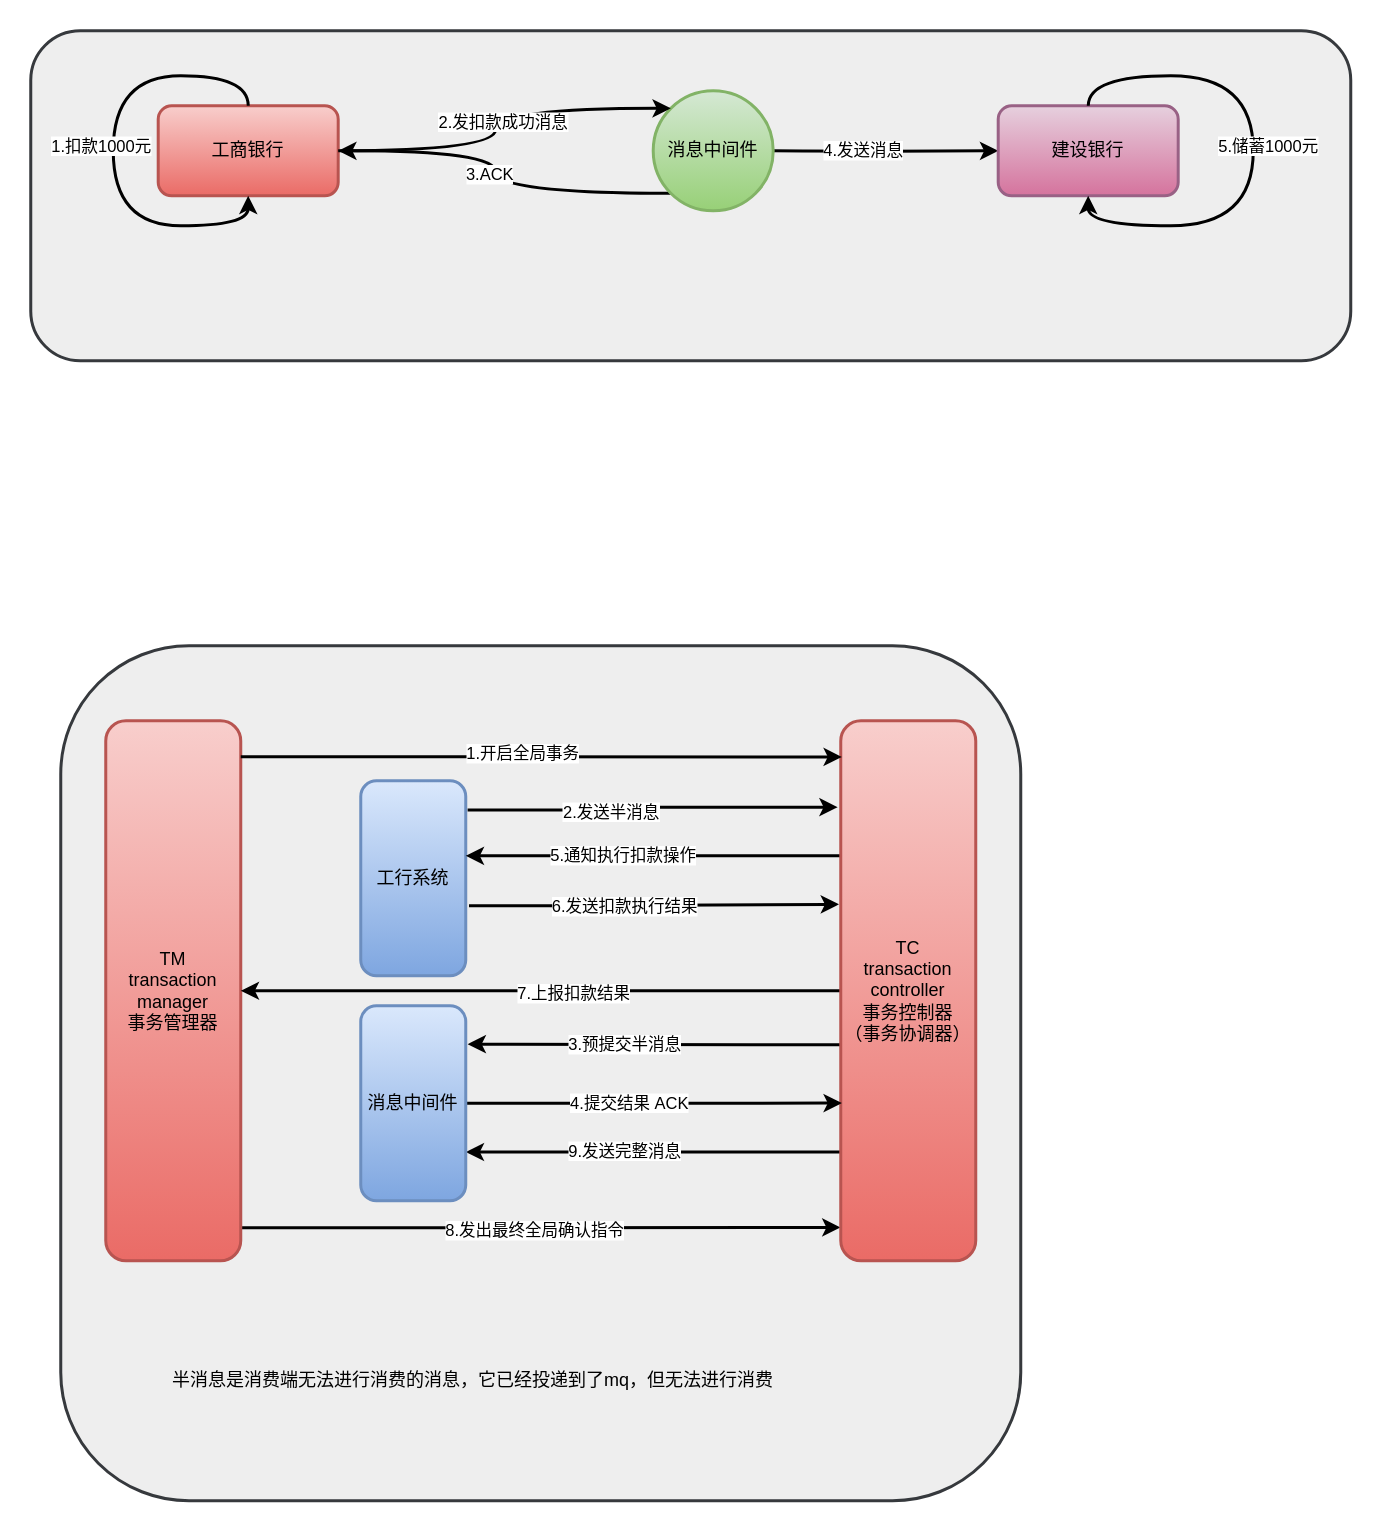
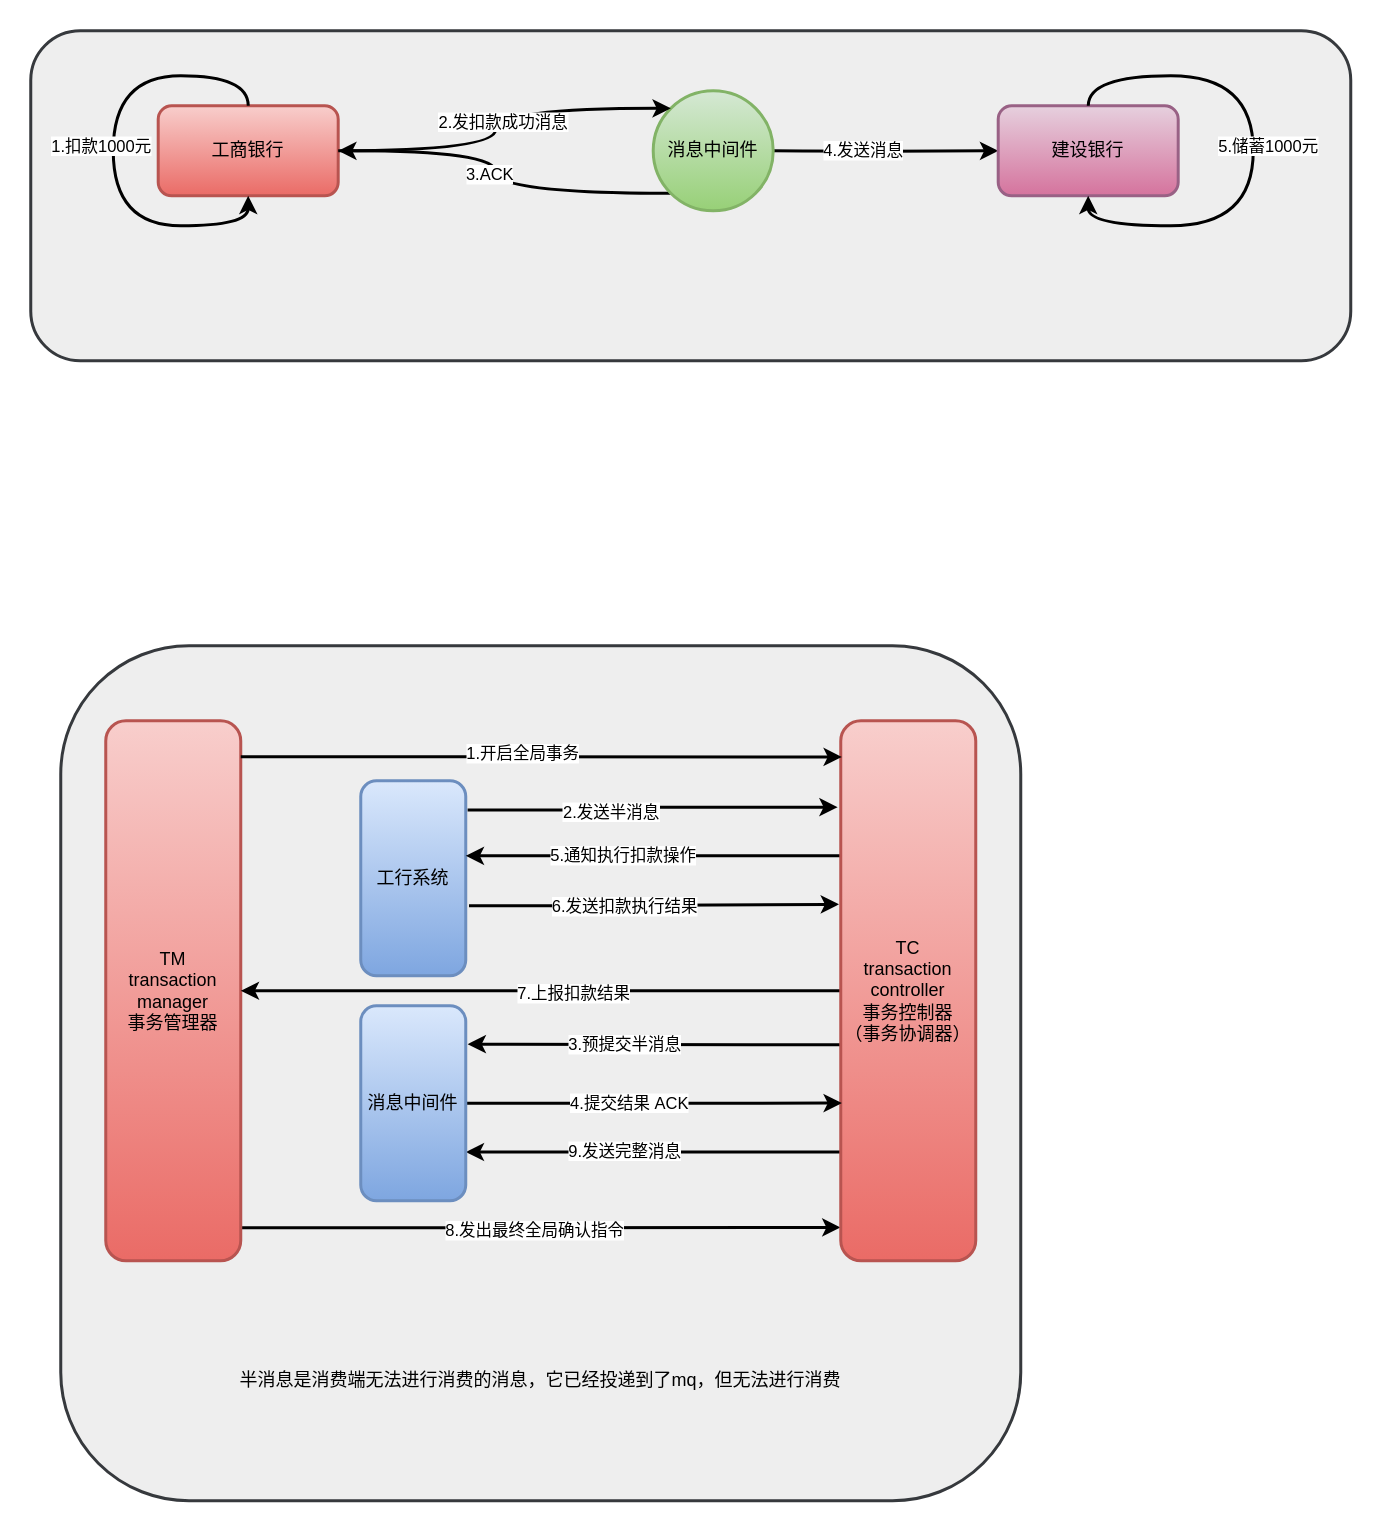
  <mxCell id="0" />
  <mxCell id="1" parent="0" />
  <mxCell id="2" value="" style="group" parent="1" vertex="1" connectable="0"><mxGeometry x="20" y="20" width="880" height="220" as="geometry" /></mxCell>
  <mxCell id="3" value="" style="rounded=1;whiteSpace=wrap;html=1;strokeWidth=2;fillColor=#eeeeee;strokeColor=#36393d;" parent="2" vertex="1"><mxGeometry width="880" height="220" as="geometry" /></mxCell>
  <mxCell id="4" value="工商银行" style="rounded=1;whiteSpace=wrap;html=1;strokeWidth=2;fillColor=#f8cecc;strokeColor=#b85450;gradientColor=#ea6b66;" parent="2" vertex="1"><mxGeometry x="84.97" y="50.03" width="120" height="60" as="geometry" /></mxCell>
  <mxCell id="5" style="edgeStyle=orthogonalEdgeStyle;curved=1;rounded=0;orthogonalLoop=1;jettySize=auto;html=1;exitX=0;exitY=1;exitDx=0;exitDy=0;entryX=1;entryY=0.5;entryDx=0;entryDy=0;strokeWidth=2;" parent="2" source="14" target="4" edge="1"><mxGeometry relative="1" as="geometry"><mxPoint x="412.17" y="104.03" as="sourcePoint" /></mxGeometry></mxCell>
  <mxCell id="6" value="3.ACK" style="edgeLabel;html=1;align=center;verticalAlign=middle;resizable=0;points=[];" parent="5" vertex="1" connectable="0"><mxGeometry x="0.353" y="3" relative="1" as="geometry"><mxPoint x="20" y="12" as="offset" /></mxGeometry></mxCell>
  <mxCell id="7" style="edgeStyle=orthogonalEdgeStyle;curved=1;rounded=0;orthogonalLoop=1;jettySize=auto;html=1;strokeWidth=2;entryX=0;entryY=0.5;entryDx=0;entryDy=0;" parent="2" target="9" edge="1"><mxGeometry relative="1" as="geometry"><mxPoint x="644.97" y="80.03" as="targetPoint" /><mxPoint x="494.97" y="80.03" as="sourcePoint" /></mxGeometry></mxCell>
  <mxCell id="8" value="4.发送消息" style="edgeLabel;html=1;align=center;verticalAlign=middle;resizable=0;points=[];" parent="7" vertex="1" connectable="0"><mxGeometry x="-0.198" y="1" relative="1" as="geometry"><mxPoint as="offset" /></mxGeometry></mxCell>
  <mxCell id="9" value="建设银行" style="rounded=1;whiteSpace=wrap;html=1;strokeWidth=2;fillColor=#e6d0de;gradientColor=#d5739d;strokeColor=#996185;" parent="2" vertex="1"><mxGeometry x="644.97" y="50.03" width="120" height="60" as="geometry" /></mxCell>
  <mxCell id="10" style="edgeStyle=orthogonalEdgeStyle;curved=1;rounded=0;orthogonalLoop=1;jettySize=auto;html=1;entryX=0.5;entryY=1;entryDx=0;entryDy=0;strokeWidth=2;" parent="2" source="9" target="9" edge="1"><mxGeometry relative="1" as="geometry"><Array as="points"><mxPoint x="704.97" y="30.03" /><mxPoint x="814.97" y="30.03" /><mxPoint x="814.97" y="130.03" /><mxPoint x="704.97" y="130.03" /></Array></mxGeometry></mxCell>
  <mxCell id="11" value="5.储蓄1000元" style="edgeLabel;html=1;align=center;verticalAlign=middle;resizable=0;points=[];" parent="10" vertex="1" connectable="0"><mxGeometry x="-0.014" y="1" relative="1" as="geometry"><mxPoint x="8" as="offset" /></mxGeometry></mxCell>
  <mxCell id="12" style="edgeStyle=orthogonalEdgeStyle;curved=1;rounded=0;orthogonalLoop=1;jettySize=auto;html=1;entryX=0.5;entryY=1;entryDx=0;entryDy=0;strokeWidth=2;" parent="2" source="4" target="4" edge="1"><mxGeometry relative="1" as="geometry"><Array as="points"><mxPoint x="144.97" y="30.03" /><mxPoint x="54.97" y="30.03" /><mxPoint x="54.97" y="130.03" /><mxPoint x="144.97" y="130.03" /></Array></mxGeometry></mxCell>
  <mxCell id="13" value="1.扣款1000元" style="edgeLabel;html=1;align=center;verticalAlign=middle;resizable=0;points=[];" parent="12" vertex="1" connectable="0"><mxGeometry x="-0.018" y="-3" relative="1" as="geometry"><mxPoint x="-6" as="offset" /></mxGeometry></mxCell>
  <mxCell id="14" value="消息中间件" style="ellipse;whiteSpace=wrap;html=1;aspect=fixed;strokeWidth=2;fillColor=#d5e8d4;gradientColor=#97d077;strokeColor=#82b366;" parent="2" vertex="1"><mxGeometry x="414.97" y="40.03" width="80" height="80" as="geometry" /></mxCell>
  <mxCell id="15" style="edgeStyle=orthogonalEdgeStyle;orthogonalLoop=1;jettySize=auto;html=1;exitX=1;exitY=0.5;exitDx=0;exitDy=0;strokeWidth=2;curved=1;entryX=0;entryY=0;entryDx=0;entryDy=0;" parent="2" source="4" target="14" edge="1"><mxGeometry relative="1" as="geometry"><mxPoint x="394.97" y="40.03" as="targetPoint" /></mxGeometry></mxCell>
  <mxCell id="16" value="2.发扣款成功消息" style="edgeLabel;html=1;align=center;verticalAlign=middle;resizable=0;points=[];" parent="15" vertex="1" connectable="0"><mxGeometry x="0.158" y="-2" relative="1" as="geometry"><mxPoint x="-7" y="7" as="offset" /></mxGeometry></mxCell>
  <mxCell id="17" value="" style="group" parent="1" vertex="1" connectable="0"><mxGeometry x="40" y="430" width="640" height="570" as="geometry" /></mxCell>
  <mxCell id="18" value="" style="rounded=1;whiteSpace=wrap;html=1;strokeWidth=2;fillColor=#eeeeee;strokeColor=#36393d;" parent="17" vertex="1"><mxGeometry width="640" height="570" as="geometry" /></mxCell>
  <mxCell id="19" style="edgeStyle=orthogonalEdgeStyle;rounded=0;orthogonalLoop=1;jettySize=auto;html=1;entryX=-0.002;entryY=0.93;entryDx=0;entryDy=0;entryPerimeter=0;strokeWidth=2;" parent="17" edge="1"><mxGeometry relative="1" as="geometry"><mxPoint x="120" y="388.0" as="sourcePoint" /><mxPoint x="519.82" y="387.8" as="targetPoint" /><Array as="points"><mxPoint x="210" y="388" /><mxPoint x="210" y="388" /></Array></mxGeometry></mxCell>
  <mxCell id="20" value="8.发出最终全局确认指令" style="edgeLabel;html=1;align=center;verticalAlign=middle;resizable=0;points=[];" parent="19" vertex="1" connectable="0"><mxGeometry x="-0.024" y="-2" relative="1" as="geometry"><mxPoint as="offset" /></mxGeometry></mxCell>
  <mxCell id="21" value="TM&lt;br&gt;transaction manager&lt;br&gt;事务管理器" style="rounded=1;whiteSpace=wrap;html=1;strokeWidth=2;fillColor=#f8cecc;gradientColor=#ea6b66;strokeColor=#b85450;" parent="17" vertex="1"><mxGeometry x="30" y="50" width="90" height="360" as="geometry" /></mxCell>
  <mxCell id="22" value="工行系统" style="rounded=1;whiteSpace=wrap;html=1;strokeWidth=2;fillColor=#dae8fc;gradientColor=#7ea6e0;strokeColor=#6c8ebf;" parent="17" vertex="1"><mxGeometry x="200" y="90" width="70" height="130" as="geometry" /></mxCell>
  <mxCell id="23" style="edgeStyle=orthogonalEdgeStyle;rounded=0;orthogonalLoop=1;jettySize=auto;html=1;entryX=1;entryY=0.385;entryDx=0;entryDy=0;entryPerimeter=0;strokeWidth=2;" parent="17" source="31" target="22" edge="1"><mxGeometry relative="1" as="geometry"><Array as="points"><mxPoint x="450" y="140" /><mxPoint x="450" y="140" /></Array></mxGeometry></mxCell>
  <mxCell id="24" value="5.通知执行扣款操作" style="edgeLabel;html=1;align=center;verticalAlign=middle;resizable=0;points=[];" parent="23" vertex="1" connectable="0"><mxGeometry x="0.182" y="-1" relative="1" as="geometry"><mxPoint x="3" as="offset" /></mxGeometry></mxCell>
  <mxCell id="25" style="edgeStyle=orthogonalEdgeStyle;rounded=0;orthogonalLoop=1;jettySize=auto;html=1;exitX=0;exitY=0.5;exitDx=0;exitDy=0;strokeWidth=2;entryX=1;entryY=0.5;entryDx=0;entryDy=0;" parent="17" source="31" target="21" edge="1"><mxGeometry relative="1" as="geometry"><mxPoint x="120" y="230" as="targetPoint" /><Array as="points" /></mxGeometry></mxCell>
  <mxCell id="26" value="7.上报扣款结果" style="edgeLabel;html=1;align=center;verticalAlign=middle;resizable=0;points=[];" parent="25" vertex="1" connectable="0"><mxGeometry x="-0.104" y="1" relative="1" as="geometry"><mxPoint as="offset" /></mxGeometry></mxCell>
  <mxCell id="27" style="edgeStyle=orthogonalEdgeStyle;rounded=0;orthogonalLoop=1;jettySize=auto;html=1;entryX=1.018;entryY=0.197;entryDx=0;entryDy=0;entryPerimeter=0;strokeWidth=2;" parent="17" source="31" target="41" edge="1"><mxGeometry relative="1" as="geometry"><Array as="points"><mxPoint x="460" y="266" /><mxPoint x="460" y="266" /></Array></mxGeometry></mxCell>
  <mxCell id="28" value="3.预提交半消息" style="edgeLabel;html=1;align=center;verticalAlign=middle;resizable=0;points=[];" parent="27" vertex="1" connectable="0"><mxGeometry x="0.135" y="-2" relative="1" as="geometry"><mxPoint x="-4" y="2" as="offset" /></mxGeometry></mxCell>
  <mxCell id="29" style="edgeStyle=orthogonalEdgeStyle;rounded=0;orthogonalLoop=1;jettySize=auto;html=1;entryX=1;entryY=0.75;entryDx=0;entryDy=0;strokeWidth=2;" parent="17" source="31" target="41" edge="1"><mxGeometry relative="1" as="geometry"><Array as="points"><mxPoint x="395" y="338" /></Array></mxGeometry></mxCell>
  <mxCell id="30" value="9.发送完整消息" style="edgeLabel;html=1;align=center;verticalAlign=middle;resizable=0;points=[];" parent="29" vertex="1" connectable="0"><mxGeometry x="0.198" y="-1" relative="1" as="geometry"><mxPoint x="5" as="offset" /></mxGeometry></mxCell>
  <mxCell id="31" value="TC&lt;br&gt;transaction&lt;br&gt;controller&lt;br&gt;事务控制器&lt;br&gt;（事务协调器）" style="rounded=1;whiteSpace=wrap;html=1;strokeWidth=2;fillColor=#f8cecc;gradientColor=#ea6b66;strokeColor=#b85450;" parent="17" vertex="1"><mxGeometry x="520" y="50" width="90" height="360" as="geometry" /></mxCell>
  <mxCell id="32" style="edgeStyle=orthogonalEdgeStyle;rounded=0;orthogonalLoop=1;jettySize=auto;html=1;strokeWidth=2;entryX=0.008;entryY=0.067;entryDx=0;entryDy=0;entryPerimeter=0;" parent="17" source="21" target="31" edge="1"><mxGeometry relative="1" as="geometry"><mxPoint x="516" y="74" as="targetPoint" /><Array as="points"><mxPoint x="220" y="74" /><mxPoint x="220" y="74" /></Array></mxGeometry></mxCell>
  <mxCell id="33" value="1.开启全局事务" style="edgeLabel;html=1;align=center;verticalAlign=middle;resizable=0;points=[];" parent="32" vertex="1" connectable="0"><mxGeometry x="-0.183" y="-1" relative="1" as="geometry"><mxPoint x="24" y="-4" as="offset" /></mxGeometry></mxCell>
  <mxCell id="34" style="edgeStyle=orthogonalEdgeStyle;rounded=0;orthogonalLoop=1;jettySize=auto;html=1;entryX=-0.023;entryY=0.16;entryDx=0;entryDy=0;strokeWidth=2;entryPerimeter=0;exitX=1.018;exitY=0.15;exitDx=0;exitDy=0;exitPerimeter=0;" parent="17" source="22" target="31" edge="1"><mxGeometry relative="1" as="geometry"><mxPoint x="270" y="109" as="sourcePoint" /><mxPoint x="520" y="108.5" as="targetPoint" /><Array as="points"><mxPoint x="395" y="109" /><mxPoint x="395" y="108" /></Array></mxGeometry></mxCell>
  <mxCell id="35" value="2.发送半消息" style="edgeLabel;html=1;align=center;verticalAlign=middle;resizable=0;points=[];" parent="34" vertex="1" connectable="0"><mxGeometry x="-0.236" y="-1" relative="1" as="geometry"><mxPoint as="offset" /></mxGeometry></mxCell>
  <mxCell id="36" style="edgeStyle=orthogonalEdgeStyle;rounded=0;orthogonalLoop=1;jettySize=auto;html=1;strokeWidth=2;entryX=-0.013;entryY=0.34;entryDx=0;entryDy=0;entryPerimeter=0;exitX=1.031;exitY=0.641;exitDx=0;exitDy=0;exitPerimeter=0;" parent="17" source="22" target="31" edge="1"><mxGeometry relative="1" as="geometry"><mxPoint x="272" y="173" as="sourcePoint" /><mxPoint x="519" y="173" as="targetPoint" /><Array as="points"><mxPoint x="332" y="173" /></Array></mxGeometry></mxCell>
  <mxCell id="37" value="6.发送扣款执行结果" style="edgeLabel;html=1;align=center;verticalAlign=middle;resizable=0;points=[];" parent="36" vertex="1" connectable="0"><mxGeometry x="-0.165" relative="1" as="geometry"><mxPoint as="offset" /></mxGeometry></mxCell>
- <mxCell id="38" value="半消息是消费端无法进行消费的消息，它已经投递到了mq，但无法进行消费" style="text;html=1;strokeColor=none;fillColor=none;align=center;verticalAlign=middle;whiteSpace=wrap;rounded=0;" parent="17" vertex="1"><mxGeometry x="15" y="420" width="520" height="140" as="geometry" /></mxCell>
+ <mxCell id="38" value="半消息是消费端无法进行消费的消息，它已经投递到了mq，但无法进行消费" style="text;html=1;strokeColor=none;fillColor=none;align=center;verticalAlign=middle;whiteSpace=wrap;rounded=0;" parent="17" vertex="1"><mxGeometry x="60" y="420" width="520" height="140" as="geometry" /></mxCell>
  <mxCell id="39" style="edgeStyle=orthogonalEdgeStyle;rounded=0;orthogonalLoop=1;jettySize=auto;html=1;entryX=0.008;entryY=0.708;entryDx=0;entryDy=0;entryPerimeter=0;strokeWidth=2;" parent="17" source="41" target="31" edge="1"><mxGeometry relative="1" as="geometry" /></mxCell>
  <mxCell id="40" value="4.提交结果 ACK" style="edgeLabel;html=1;align=center;verticalAlign=middle;resizable=0;points=[];" parent="39" vertex="1" connectable="0"><mxGeometry x="-0.14" y="1" relative="1" as="geometry"><mxPoint as="offset" /></mxGeometry></mxCell>
  <mxCell id="41" value="消息中间件" style="rounded=1;whiteSpace=wrap;html=1;strokeWidth=2;fillColor=#dae8fc;gradientColor=#7ea6e0;strokeColor=#6c8ebf;" parent="17" vertex="1"><mxGeometry x="200" y="240" width="70" height="130" as="geometry" /></mxCell>
